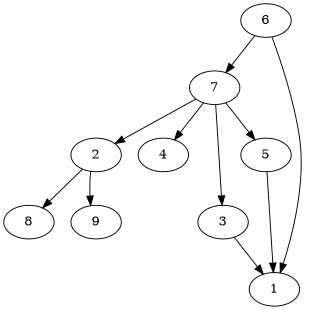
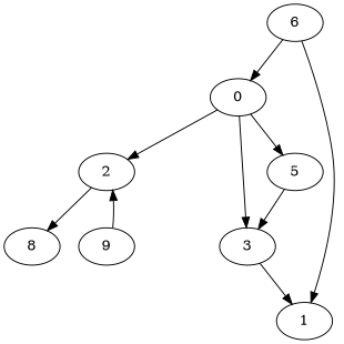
  digraph {
    "Duplicate states"=0
    GraphType=S_P
    "Max states in OPEN"=0
    Modes="120000ms; topo-ordered tasks, ; Pruning: task equivalence, fixed order ready list, ; F-value: ; Optimisation: best schedule length (SL) optimisation on equal, "
    NumberOfTasks=10
    "Pruned using list schedule length"=1426
    "States removed from OPEN"=0
    TargetSystem="Homogeneous-4"
    "Time to schedule (ms)"=133
    "Total idle time"=29
    "Total schedule length"=41
    "Total sequential time"=84
    "Total states created"=3166
    node [Processor=0 Weight=6]
    edge [Weight=5]
-   0 ["Finish time"=4 "Start time"=0 Weight=4 label=7]
+   0 ["Finish time"=4 "Start time"=0 Weight=4]
    2 ["Finish time"=7 "Start time"=4 Weight=3]
-   4 ["Finish time"=26 Processor=2 "Start time"=12 Weight=14]
    5 ["Finish time"=18 Processor=3 "Start time"=8 Weight=10]
    3 ["Finish time"=24 Processor=3 "Start time"=18]
    8 ["Finish time"=19 "Start time"=7 Weight=12]
    9 ["Finish time"=25 "Start time"=19]
    6 ["Finish time"=22 Processor=1 "Start time"=9 Weight=13]
    1 ["Finish time"=41 "Start time"=29 Weight=12]
    0 -> 2
-   0 -> 4 [Weight=8]
    0 -> 5 [Weight=4]
    0 -> 3
    2 -> 8 [Weight=8]
-   2 -> 9 [Weight=10]
-   5 -> 1 [Weight=7]
+   9 -> 2 [Weight=10]
+   5 -> 3 [Weight=7]
    3 -> 1 [Weight=3]
    6 -> 0
    6 -> 1 [Weight=6]
  }
